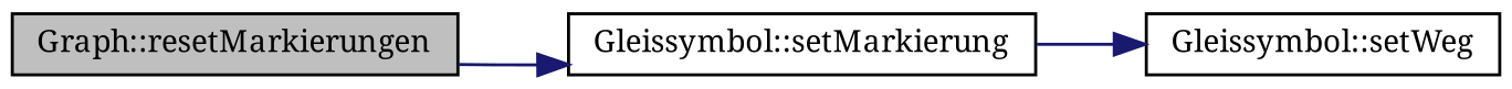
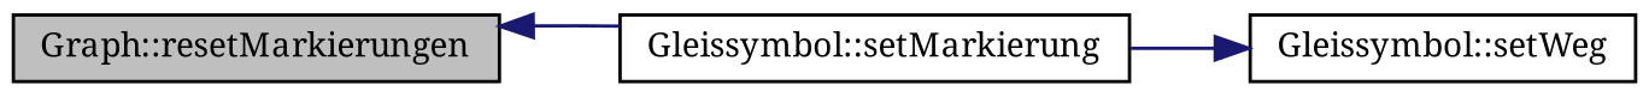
  digraph {
    fontname="Noto Serif"
    rankdir=LR
    node [color=black fillcolor=white fontname="Noto Serif" fontsize=10 shape=record style=filled]
    edge [color=midnightblue fontname="Noto Serif" fontsize=10 labelfontname=Helvetica labelfontsize=10 style=solid]
    n1 [fillcolor=grey75 fontcolor=black height=0.2 label="Graph::resetMarkierungen" width=0.4]
    n2 [height=0.2 label="Gleissymbol::setMarkierung" width=0.4]
    n3 [height=0.2 label="Gleissymbol::setWeg" width=0.4]
-   n1 -> n2
+   n2 -> n1
    n2 -> n3
  }
